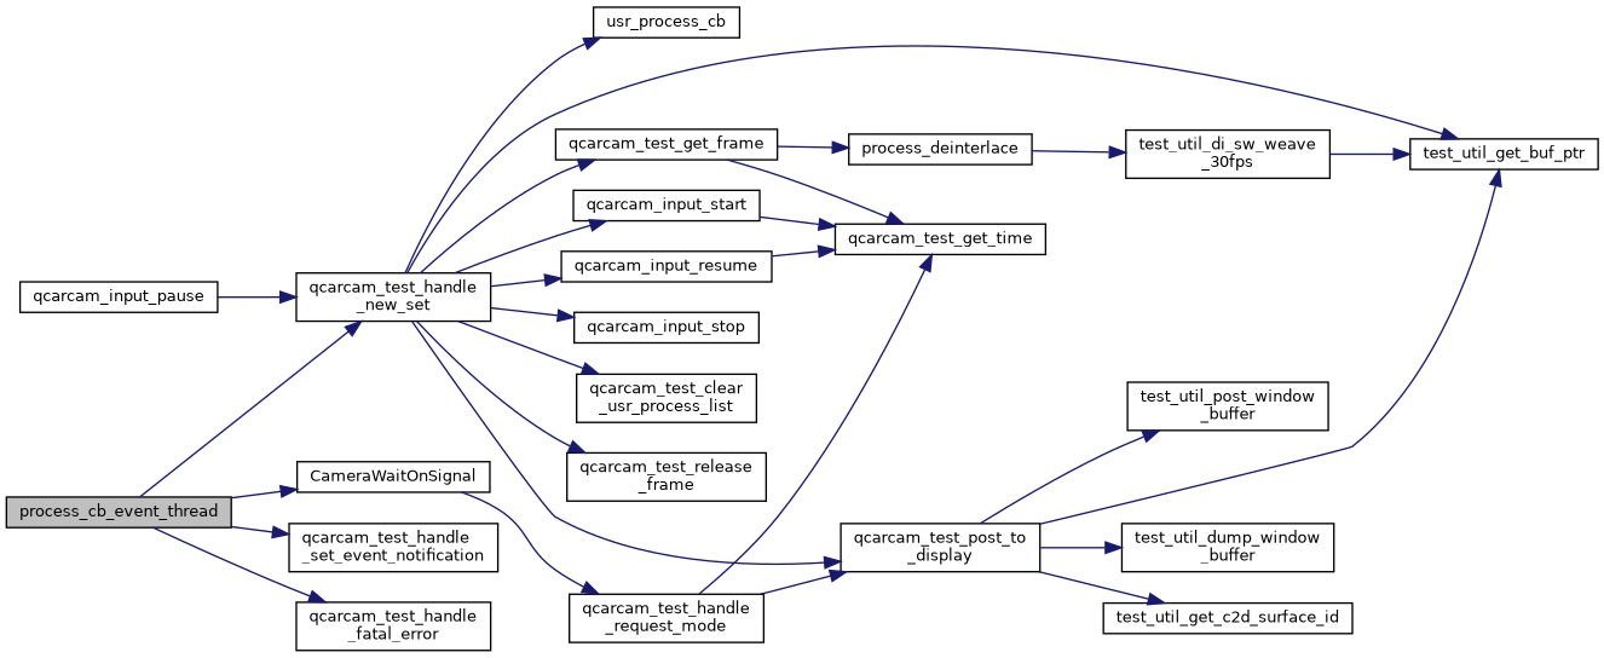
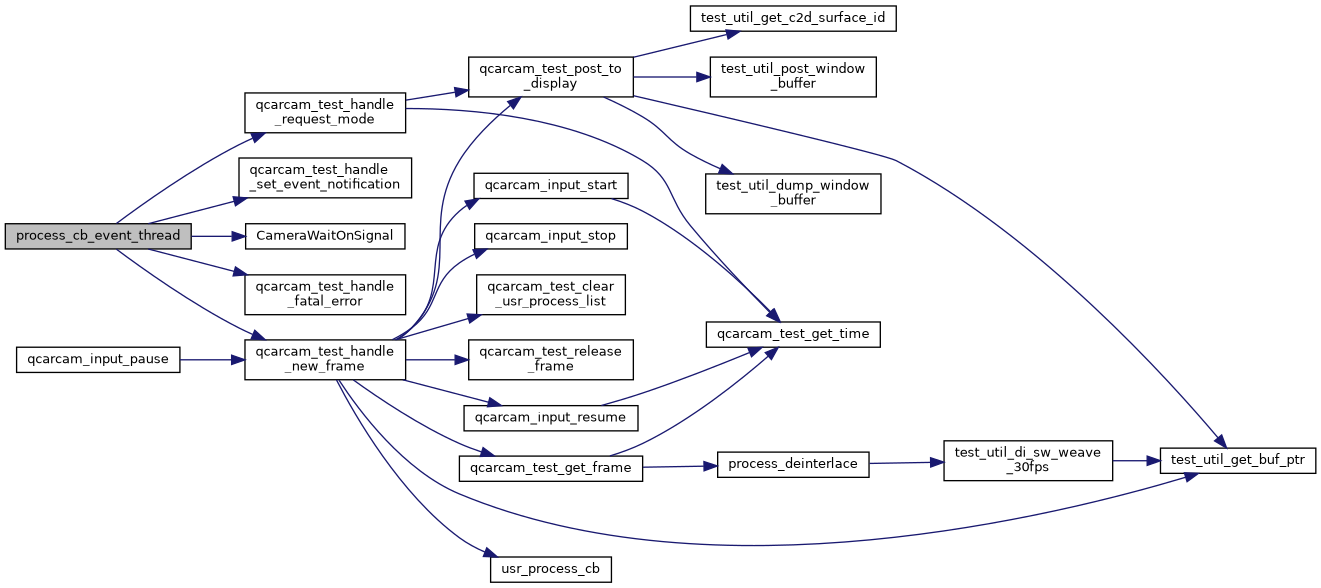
  digraph {
    rankdir=LR
    node [color=black fillcolor=white fontname=Helvetica fontsize=10 shape=record style=filled]
    edge [color=midnightblue fontname=Helvetica fontsize=10 labelfontname=Helvetica labelfontsize=10 style=solid]
    n1 [fillcolor=grey75 fontcolor=black height=0.2 label=process_cb_event_thread width=0.4]
    n2 [height=0.2 label=CameraWaitOnSignal width=0.4]
    n3 [height=0.2 label="qcarcam_test_handle\l_fatal_error" width=0.4]
-   n4 [height=0.2 label="qcarcam_test_handle\l_new_set" width=0.4]
+   n4 [height=0.2 label="qcarcam_test_handle\l_new_frame" width=0.4]
    n5 [height=0.2 label="qcarcam_test_handle\l_request_mode" width=0.4]
    n6 [height=0.2 label="qcarcam_test_handle\l_set_event_notification" width=0.4]
    n7 [height=0.2 label=qcarcam_input_start width=0.4]
    n8 [height=0.2 label=qcarcam_input_stop width=0.4]
    n9 [height=0.2 label=qcarcam_input_resume width=0.4]
    n10 [height=0.2 label="qcarcam_test_clear\l_usr_process_list" width=0.4]
    n11 [height=0.2 label=qcarcam_test_get_frame width=0.4]
    n12 [height=0.2 label=test_util_get_buf_ptr width=0.4]
    n13 [height=0.2 label="qcarcam_test_post_to\l_display" width=0.4]
    n14 [height=0.2 label="qcarcam_test_release\l_frame" width=0.4]
    n15 [height=0.2 label=usr_process_cb width=0.4]
    n16 [height=0.2 label=qcarcam_test_get_time width=0.4]
    n17 [height=0.2 label=qcarcam_input_pause width=0.4]
    n18 [height=0.2 label=process_deinterlace width=0.4]
    n19 [height=0.2 label="test_util_dump_window\l_buffer" width=0.4]
    n20 [height=0.2 label=test_util_get_c2d_surface_id width=0.4]
    n21 [height=0.2 label="test_util_post_window\l_buffer" width=0.4]
    n22 [height=0.2 label="test_util_di_sw_weave\l_30fps" width=0.4]
    n1 -> n2
    n1 -> n3
    n1 -> n4
-   n2 -> n5
+   n1 -> n5
    n1 -> n6
    n4 -> n7
    n4 -> n8
    n4 -> n9
    n4 -> n10
    n4 -> n11
    n4 -> n12
    n4 -> n13
    n4 -> n14
    n4 -> n15
    n5 -> n13
    n5 -> n16
    n7 -> n16
    n9 -> n16
    n11 -> n16
    n11 -> n18
    n13 -> n12
    n13 -> n19
    n13 -> n20
    n13 -> n21
    n17 -> n4
    n18 -> n22
    n22 -> n12
  }
